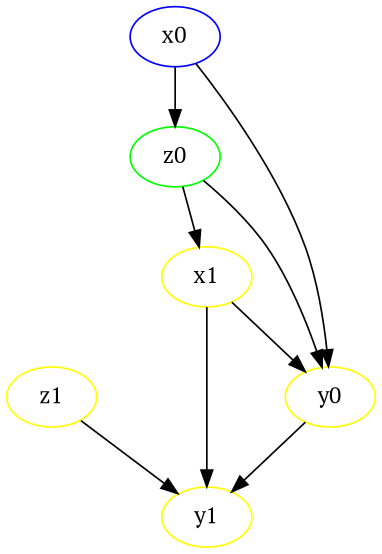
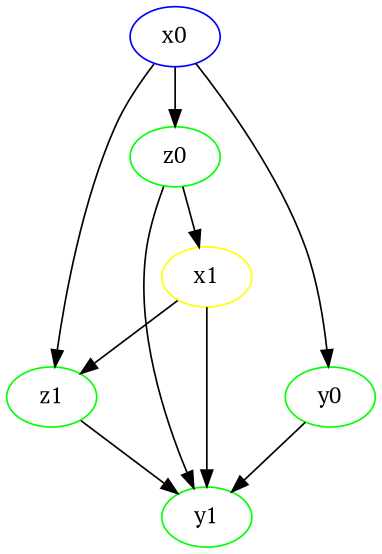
  strict digraph {
    fontname="PT Serif"
    node [color=green fontname="PT Serif" bias=0.0]
    edge [fontname="PT Serif"]
    n1 [color=blue label=x0 bias=""]
    n2 [label=z0]
-   n3 [color=yellow label=z1]
-   n4 [color=yellow label=y0]
-   n5 [color=yellow label=y1]
+   n3 [label=z1]
+   n4 [label=y0]
+   n5 [label=y1]
    n6 [color=yellow label=x1 bias=""]
    n1 -> n2 [weight=2.3085408210754395]
+   n1 -> n3 [weight=1.4650938510894775]
    n1 -> n4 [weight=-0.4646283686161041]
-   n2 -> n4 [weight=-0.6217336654663086]
+   n2 -> n5 [weight=-0.6217336654663086]
    n2 -> n6 [weight=1.5466747283935547]
    n3 -> n5 [weight=-0.9584930539131165]
    n4 -> n5 [weight=0.1353924423456192]
-   n6 -> n4 [weight=-3.118049144744873]
+   n6 -> n3 [weight=-3.118049144744873]
    n6 -> n5 [weight=2.6702349185943604]
  }
